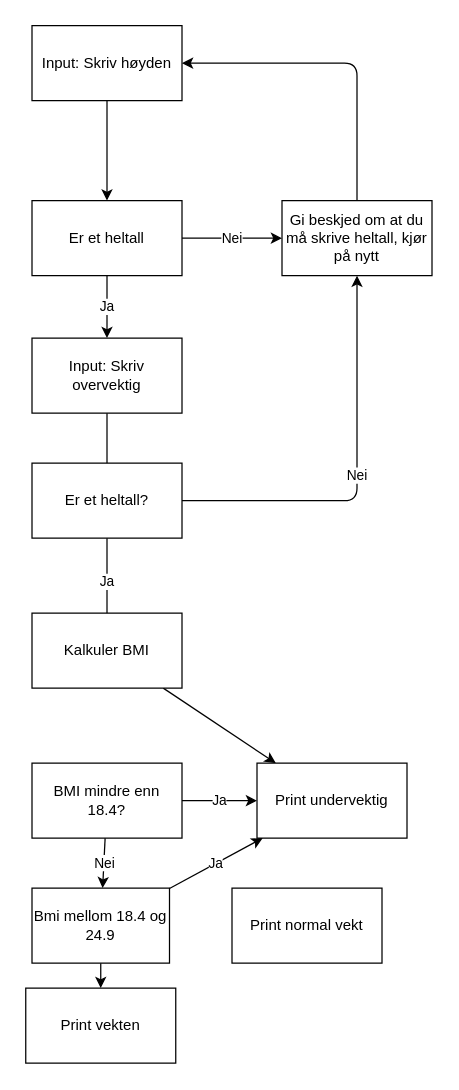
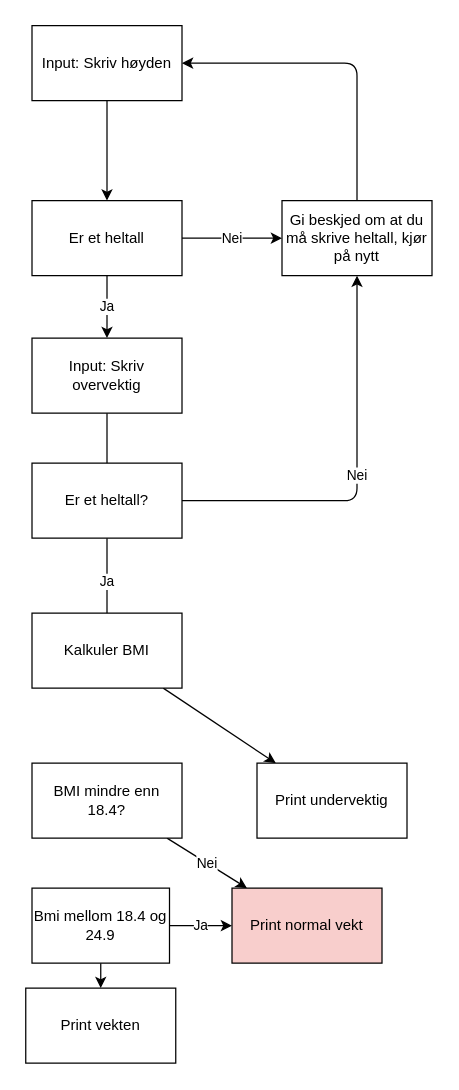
  <mxCell id="0" />
  <mxCell id="1" parent="0" />
  <mxCell id="2" value="" style="edgeStyle=none;html=1;" edge="1" parent="1" source="3" target="6"><mxGeometry relative="1" as="geometry" /></mxCell>
  <mxCell id="3" value="Input: Skriv høyden" style="rounded=0;whiteSpace=wrap;html=1;" vertex="1" parent="1"><mxGeometry x="25" y="20" width="120" height="60" as="geometry" /></mxCell>
  <mxCell id="4" value="Nei" style="edgeStyle=none;html=1;" edge="1" parent="1" source="6" target="8"><mxGeometry relative="1" as="geometry" /></mxCell>
  <mxCell id="5" value="Ja" style="edgeStyle=none;html=1;" edge="1" parent="1" source="6" target="10"><mxGeometry relative="1" as="geometry"><mxPoint x="85" y="290" as="targetPoint" /></mxGeometry></mxCell>
  <mxCell id="6" value="Er et heltall" style="rounded=0;whiteSpace=wrap;html=1;" vertex="1" parent="1"><mxGeometry x="25" y="160" width="120" height="60" as="geometry" /></mxCell>
  <mxCell id="7" style="edgeStyle=none;html=1;entryX=1;entryY=0.5;entryDx=0;entryDy=0;" edge="1" parent="1" source="8" target="3"><mxGeometry relative="1" as="geometry"><mxPoint x="85" y="110" as="targetPoint" /><Array as="points"><mxPoint x="285" y="50" /></Array></mxGeometry></mxCell>
  <mxCell id="8" value="Gi beskjed om at du må skrive heltall, kjør på nytt" style="rounded=0;whiteSpace=wrap;html=1;" vertex="1" parent="1"><mxGeometry x="225" y="160" width="120" height="60" as="geometry" /></mxCell>
  <mxCell id="9" style="edgeStyle=none;html=1;" edge="1" parent="1" source="10"><mxGeometry relative="1" as="geometry"><mxPoint x="85" y="390" as="targetPoint" /></mxGeometry></mxCell>
  <mxCell id="10" value="Input: Skriv overvektig" style="rounded=0;whiteSpace=wrap;html=1;" vertex="1" parent="1"><mxGeometry x="25" y="270" width="120" height="60" as="geometry" /></mxCell>
  <mxCell id="11" value="Nei" style="edgeStyle=none;html=1;entryX=0.5;entryY=1;entryDx=0;entryDy=0;" edge="1" parent="1" source="13" target="8"><mxGeometry relative="1" as="geometry"><mxPoint x="305" y="400" as="targetPoint" /><Array as="points"><mxPoint x="285" y="400" /></Array></mxGeometry></mxCell>
  <mxCell id="12" value="Ja" style="edgeStyle=none;html=1;" edge="1" parent="1" source="13"><mxGeometry relative="1" as="geometry"><mxPoint x="85" y="500" as="targetPoint" /></mxGeometry></mxCell>
  <mxCell id="13" value="Er et heltall?" style="rounded=0;whiteSpace=wrap;html=1;" vertex="1" parent="1"><mxGeometry x="25" y="370" width="120" height="60" as="geometry" /></mxCell>
  <mxCell id="14" style="edgeStyle=none;html=1;" edge="1" parent="1" source="15" target="19"><mxGeometry relative="1" as="geometry"><mxPoint x="85" y="640" as="targetPoint" /></mxGeometry></mxCell>
  <mxCell id="15" value="Kalkuler BMI" style="rounded=0;whiteSpace=wrap;html=1;" vertex="1" parent="1"><mxGeometry x="25" y="490" width="120" height="60" as="geometry" /></mxCell>
- <mxCell id="16" value="Ja" style="edgeStyle=none;html=1;" edge="1" parent="1" source="18" target="19"><mxGeometry relative="1" as="geometry"><mxPoint x="235" y="640" as="targetPoint" /></mxGeometry></mxCell>
- <mxCell id="17" value="Nei" style="edgeStyle=none;html=1;" edge="1" parent="1" source="18" target="22"><mxGeometry relative="1" as="geometry"><mxPoint x="85" y="740" as="targetPoint" /></mxGeometry></mxCell>
+ <mxCell id="17" value="Nei" style="edgeStyle=none;html=1;" edge="1" parent="1" source="18" target="23"><mxGeometry relative="1" as="geometry"><mxPoint x="85" y="740" as="targetPoint" /></mxGeometry></mxCell>
  <mxCell id="18" value="BMI mindre enn 18.4?" style="rounded=0;whiteSpace=wrap;html=1;" vertex="1" parent="1"><mxGeometry x="25" y="610" width="120" height="60" as="geometry" /></mxCell>
  <mxCell id="19" value="Print undervektig" style="rounded=0;whiteSpace=wrap;html=1;" vertex="1" parent="1"><mxGeometry x="205" y="610" width="120" height="60" as="geometry" /></mxCell>
- <mxCell id="20" value="Ja" style="edgeStyle=none;html=1;" edge="1" parent="1" source="22" target="19"><mxGeometry relative="1" as="geometry"><mxPoint x="245" y="740" as="targetPoint" /></mxGeometry></mxCell>
+ <mxCell id="20" value="Ja" style="edgeStyle=none;html=1;" edge="1" parent="1" source="22" target="23"><mxGeometry relative="1" as="geometry"><mxPoint x="245" y="740" as="targetPoint" /></mxGeometry></mxCell>
  <mxCell id="21" style="edgeStyle=none;html=1;" edge="1" parent="1" source="22" target="24"><mxGeometry relative="1" as="geometry"><mxPoint x="80" y="820" as="targetPoint" /></mxGeometry></mxCell>
  <mxCell id="22" value="Bmi mellom 18.4 og 24.9" style="rounded=0;whiteSpace=wrap;html=1;" vertex="1" parent="1"><mxGeometry x="25" y="710" width="110" height="60" as="geometry" /></mxCell>
- <mxCell id="23" value="Print normal vekt" style="rounded=0;whiteSpace=wrap;html=1;" vertex="1" parent="1"><mxGeometry x="185" y="710" width="120" height="60" as="geometry" /></mxCell>
+ <mxCell id="23" value="Print normal vekt" style="rounded=0;whiteSpace=wrap;html=1;fillColor=#f8cecc;" vertex="1" parent="1"><mxGeometry x="185" y="710" width="120" height="60" as="geometry" /></mxCell>
  <mxCell id="24" value="Print vekten" style="rounded=0;whiteSpace=wrap;html=1;" vertex="1" parent="1"><mxGeometry x="20" y="790" width="120" height="60" as="geometry" /></mxCell>
